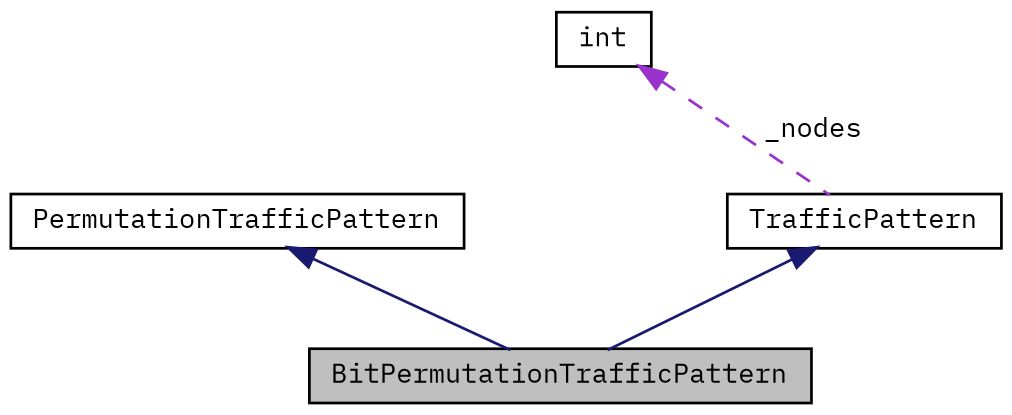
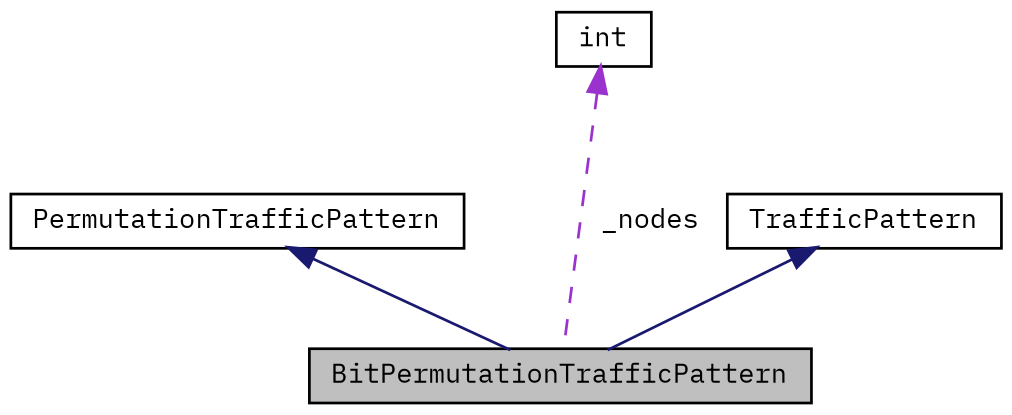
  digraph {
    fontname="IBM Plex Mono"
    node [color=black fontname="IBM Plex Mono" fontsize=10 shape=record]
    edge [color=midnightblue dir=back fontname="IBM Plex Mono" fontsize=10 labelfontname=FreeSans labelfontsize=10 style=solid]
    n1 [fillcolor=grey75 fontcolor=black height=0.2 label=BitPermutationTrafficPattern style=filled width=0.4]
    n2 [height=0.2 label=PermutationTrafficPattern width=0.4]
    n3 [height=0.2 label=TrafficPattern width=0.4]
    n4 [height=0.2 label=int width=0.4]
    n2 -> n1
    n3 -> n1
-   n4 -> n3 [color=darkorchid3 label=" _nodes" style=dashed]
+   n4 -> n1 [color=darkorchid3 label=" _nodes" style=dashed]
  }
